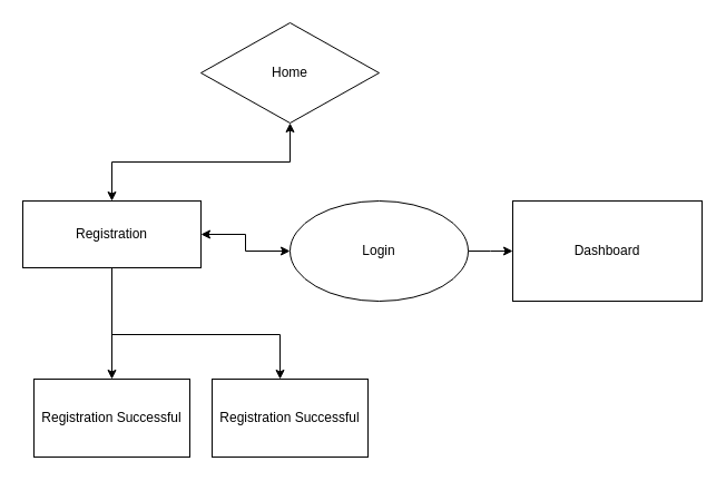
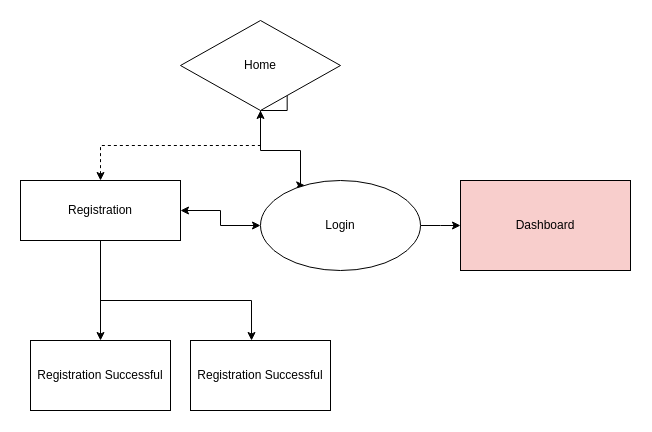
  <mxCell id="0" />
  <mxCell id="1" parent="0" />
+ <mxCell id="2" style="edgeStyle=orthogonalEdgeStyle;rounded=0;orthogonalLoop=1;jettySize=auto;html=1;exitX=0.75;exitY=1;exitDx=0;exitDy=0;entryX=0.25;entryY=0;entryDx=0;entryDy=0;" parent="1" source="3" target="6" edge="1"><mxGeometry relative="1" as="geometry"><Array as="points"><mxPoint x="260" y="110" /><mxPoint x="260" y="150" /><mxPoint x="300" y="150" /></Array></mxGeometry></mxCell>
  <mxCell id="3" value="Home" style="rhombus;whiteSpace=wrap;html=1;" parent="1" vertex="1"><mxGeometry x="180" y="20" width="160" height="90" as="geometry" /></mxCell>
  <mxCell id="4" value="" style="edgeStyle=orthogonalEdgeStyle;rounded=0;orthogonalLoop=1;jettySize=auto;html=1;startArrow=classic;startFill=1;" parent="1" source="6" target="9" edge="1"><mxGeometry relative="1" as="geometry" /></mxCell>
  <mxCell id="5" style="edgeStyle=orthogonalEdgeStyle;rounded=0;orthogonalLoop=1;jettySize=auto;html=1;exitX=1;exitY=0.5;exitDx=0;exitDy=0;" parent="1" source="6" edge="1"><mxGeometry relative="1" as="geometry"><mxPoint x="460" y="225" as="targetPoint" /></mxGeometry></mxCell>
  <mxCell id="6" value="Login" style="ellipse;whiteSpace=wrap;html=1;" parent="1" vertex="1"><mxGeometry x="260" y="180" width="160" height="90" as="geometry" /></mxCell>
- <mxCell id="7" style="edgeStyle=orthogonalEdgeStyle;rounded=0;orthogonalLoop=1;jettySize=auto;html=1;entryX=0.5;entryY=1;entryDx=0;entryDy=0;startArrow=classic;startFill=1;" edge="1" parent="1" source="9" target="3"><mxGeometry relative="1" as="geometry" /></mxCell>
+ <mxCell id="7" style="edgeStyle=orthogonalEdgeStyle;rounded=0;orthogonalLoop=1;jettySize=auto;html=1;entryX=0.5;entryY=1;entryDx=0;entryDy=0;startArrow=classic;startFill=1;dashed=1;" edge="1" parent="1" source="9" target="3"><mxGeometry relative="1" as="geometry" /></mxCell>
  <mxCell id="8" style="edgeStyle=orthogonalEdgeStyle;rounded=0;orthogonalLoop=1;jettySize=auto;html=1;" edge="1" parent="1" source="9" target="11"><mxGeometry relative="1" as="geometry" /></mxCell>
  <mxCell id="9" value="Registration" style="rounded=0;whiteSpace=wrap;html=1;" parent="1" vertex="1"><mxGeometry x="20" y="180" width="160" height="60" as="geometry" /></mxCell>
- <mxCell id="10" value="Dashboard" style="rounded=0;whiteSpace=wrap;html=1;" vertex="1" parent="1"><mxGeometry x="460" y="180" width="170" height="90" as="geometry" /></mxCell>
+ <mxCell id="10" value="Dashboard" style="rounded=0;whiteSpace=wrap;html=1;fillColor=#f8cecc;" vertex="1" parent="1"><mxGeometry x="460" y="180" width="170" height="90" as="geometry" /></mxCell>
  <mxCell id="11" value="Registration Successful" style="rounded=0;whiteSpace=wrap;html=1;" vertex="1" parent="1"><mxGeometry x="30" y="340" width="140" height="70" as="geometry" /></mxCell>
  <mxCell id="12" value="Registration Successful" style="rounded=0;whiteSpace=wrap;html=1;" vertex="1" parent="1"><mxGeometry x="190" y="340" width="140" height="70" as="geometry" /></mxCell>
  <mxCell id="13" style="edgeStyle=orthogonalEdgeStyle;rounded=0;orthogonalLoop=1;jettySize=auto;html=1;entryX=0.436;entryY=0;entryDx=0;entryDy=0;entryPerimeter=0;" edge="1" parent="1" source="9" target="12"><mxGeometry relative="1" as="geometry"><Array as="points"><mxPoint x="100" y="300" /><mxPoint x="251" y="300" /></Array></mxGeometry></mxCell>
